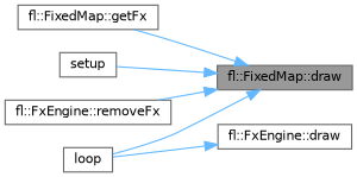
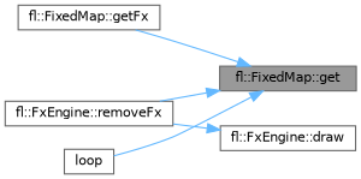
  digraph {
    rankdir=RL
    node [color=grey40 fillcolor=white fontname=Helvetica fontsize=10 shape=box style=filled]
    edge [color=steelblue1 dir=back fontname=Helvetica fontsize=10 labelfontname=Helvetica labelfontsize=10 style=solid]
-   n1 [color=gray40 fillcolor=grey60 fontcolor=black height=0.2 label="fl::FixedMap::draw" width=0.4]
+   n1 [color=gray40 fillcolor=grey60 fontcolor=black height=0.2 label="fl::FixedMap::get" width=0.4]
    n2 [height=0.2 label="fl::FixedMap::getFx" width=0.4]
    n3 [height=0.2 label="fl::FxEngine::removeFx" width=0.4]
-   n4 [height=0.2 label=setup width=0.4]
    n5 [height=0.2 label=loop width=0.4]
    n6 [height=0.2 label="fl::FxEngine::draw" width=0.4]
    n1 -> n2
    n1 -> n3
-   n1 -> n4
    n1 -> n5
-   n6 -> n5
+   n6 -> n3
  }
